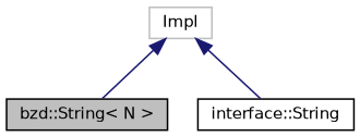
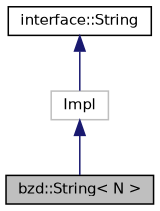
  digraph {
    node [color=black fillcolor=white fontname=Helvetica fontsize=10 shape=record style=filled]
    edge [color=midnightblue dir=back fontname=Helvetica fontsize=10 labelfontname=Helvetica labelfontsize=10 style=solid]
    n1 [fillcolor=grey75 fontcolor=black height=0.2 label="bzd::String\< N \>" width=0.4]
    n2 [height=0.2 label="interface::String" width=0.4]
    n3 [color=grey75 height=0.2 label=Impl width=0.4]
    n3 -> n1
-   n3 -> n2
+   n2 -> n3
  }
